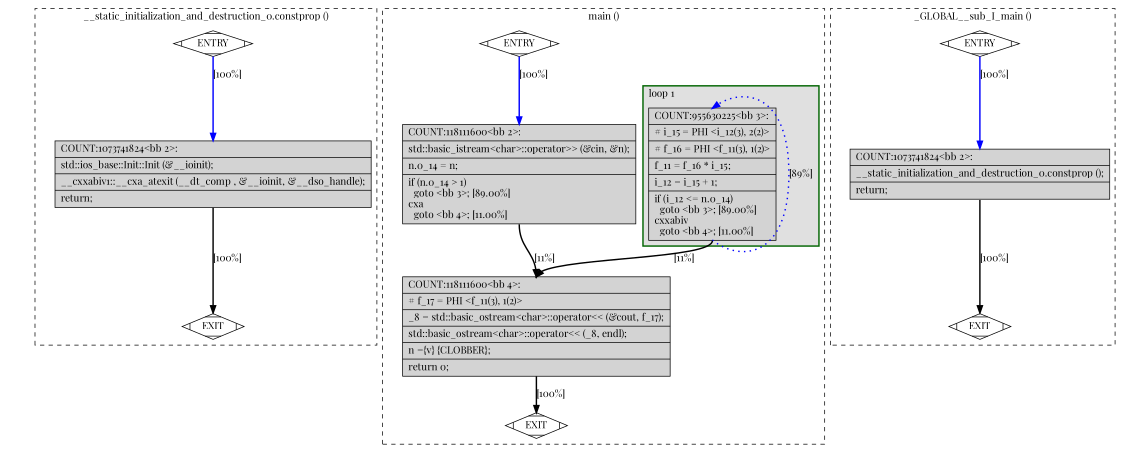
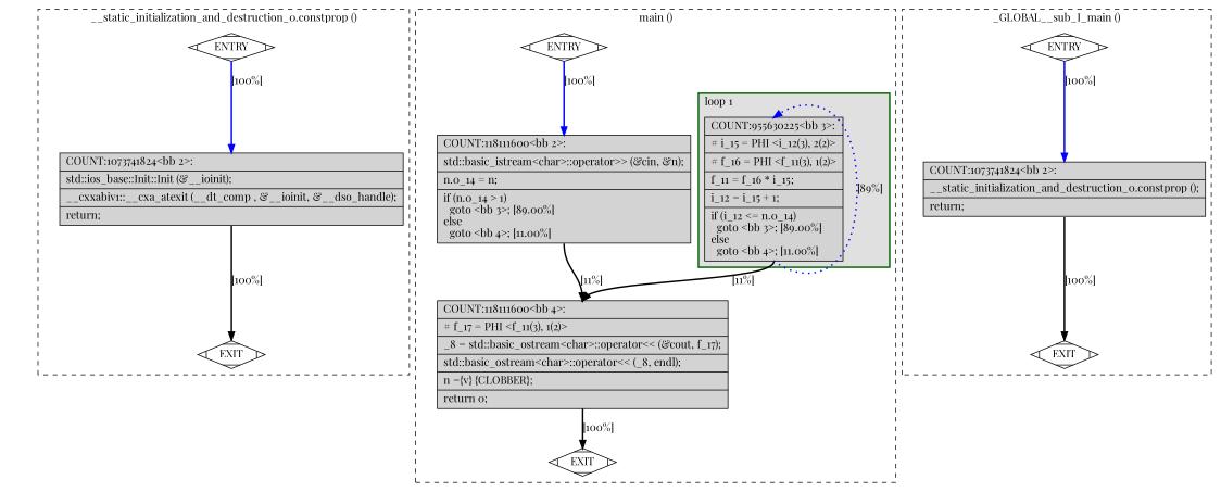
  digraph {
    fontname="Playfair Display"
    node [fillcolor=white fontname="Playfair Display" shape=Mdiamond style=filled]
    edge [constraint=true fontname="Playfair Display" headport=n style="solid,bold" tailport=s color=black weight=10]
    n1 [label=ENTRY]
    n2 [label=EXIT]
    n3 [fillcolor=lightgrey label="{COUNT:1073741824\<bb\ 2\>:\l|std::ios_base::Init::Init\ (&__ioinit);\l|__cxxabiv1::__cxa_atexit\ (__dt_comp\ ,\ &__ioinit,\ &__dso_handle);\l|return;\l}" shape=record]
-   n4 [fillcolor=lightgrey label="{COUNT:955630225\<bb\ 3\>:\l|#\ i_15\ =\ PHI\ \<i_12(3),\ 2(2)\>\l|#\ f_16\ =\ PHI\ \<f_11(3),\ 1(2)\>\l|f_11\ =\ f_16\ *\ i_15;\l|i_12\ =\ i_15\ +\ 1;\l|if\ (i_12\ \<=\ n.0_14)\l\ \ goto\ \<bb\ 3\>;\ [89.00%]\lcxxabiv\l\ \ goto\ \<bb\ 4\>;\ [11.00%]\l}" shape=record]
+   n4 [fillcolor=lightgrey label="{COUNT:955630225\<bb\ 3\>:\l|#\ i_15\ =\ PHI\ \<i_12(3),\ 2(2)\>\l|#\ f_16\ =\ PHI\ \<f_11(3),\ 1(2)\>\l|f_11\ =\ f_16\ *\ i_15;\l|i_12\ =\ i_15\ +\ 1;\l|if\ (i_12\ \<=\ n.0_14)\l\ \ goto\ \<bb\ 3\>;\ [89.00%]\lelse\l\ \ goto\ \<bb\ 4\>;\ [11.00%]\l}" shape=record]
    n5 [fillcolor=lightgrey label="{COUNT:118111600\<bb\ 4\>:\l|#\ f_17\ =\ PHI\ \<f_11(3),\ 1(2)\>\l|_8\ =\ std::basic_ostream\<char\>::operator\<\<\ (&cout,\ f_17);\l|std::basic_ostream\<char\>::operator\<\<\ (_8,\ endl);\l|n\ =\{v\}\ \{CLOBBER\};\l|return\ 0;\l}" shape=record]
    n6 [label=ENTRY]
    n7 [label=EXIT]
-   n8 [fillcolor=lightgrey label="{COUNT:118111600\<bb\ 2\>:\l|std::basic_istream\<char\>::operator\>\>\ (&cin,\ &n);\l|n.0_14\ =\ n;\l|if\ (n.0_14\ \>\ 1)\l\ \ goto\ \<bb\ 3\>;\ [89.00%]\lcxa\l\ \ goto\ \<bb\ 4\>;\ [11.00%]\l}" shape=record]
+   n8 [fillcolor=lightgrey label="{COUNT:118111600\<bb\ 2\>:\l|std::basic_istream\<char\>::operator\>\>\ (&cin,\ &n);\l|n.0_14\ =\ n;\l|if\ (n.0_14\ \>\ 1)\l\ \ goto\ \<bb\ 3\>;\ [89.00%]\lelse\l\ \ goto\ \<bb\ 4\>;\ [11.00%]\l}" shape=record]
    n9 [label=ENTRY]
    n10 [label=EXIT]
    n11 [fillcolor=lightgrey label="{COUNT:1073741824\<bb\ 2\>:\l|__static_initialization_and_destruction_0.constprop\ ();\l|return;\l}" shape=record]
    subgraph cluster_1 {
      color=black
      label="__static_initialization_and_destruction_0.constprop ()"
      style=dashed
      n1
      n2
      n3
    }
    subgraph cluster_2 {
      color=black
      label="main ()"
      style=dashed
      n5
      n6
      n7
      n8
      subgraph cluster_3 {
        color=darkgreen
        fillcolor=grey88
        label="loop 1"
        labeljust=l
        penwidth=2
        style=filled
        n4
      }
    }
    subgraph cluster_4 {
      color=black
      label="_GLOBAL__sub_I_main ()"
      style=dashed
      n9
      n10
      n11
    }
    n1 -> n2 [style=invis color="" weight=""]
    n1 -> n3 [color=blue label="[100%]" weight=100]
    n3 -> n2 [label="[100%]"]
    n4 -> n4 [color=blue constraint=false label="[89%]" style="dotted,bold"]
    n4 -> n5 [label="[11%]"]
    n5 -> n7 [label="[100%]"]
    n6 -> n7 [style=invis color="" weight=""]
    n6 -> n8 [color=blue label="[100%]" weight=100]
    n8 -> n5 [label="[11%]"]
    n9 -> n10 [style=invis color="" weight=""]
    n9 -> n11 [color=blue label="[100%]" weight=100]
    n11 -> n10 [label="[100%]"]
  }
